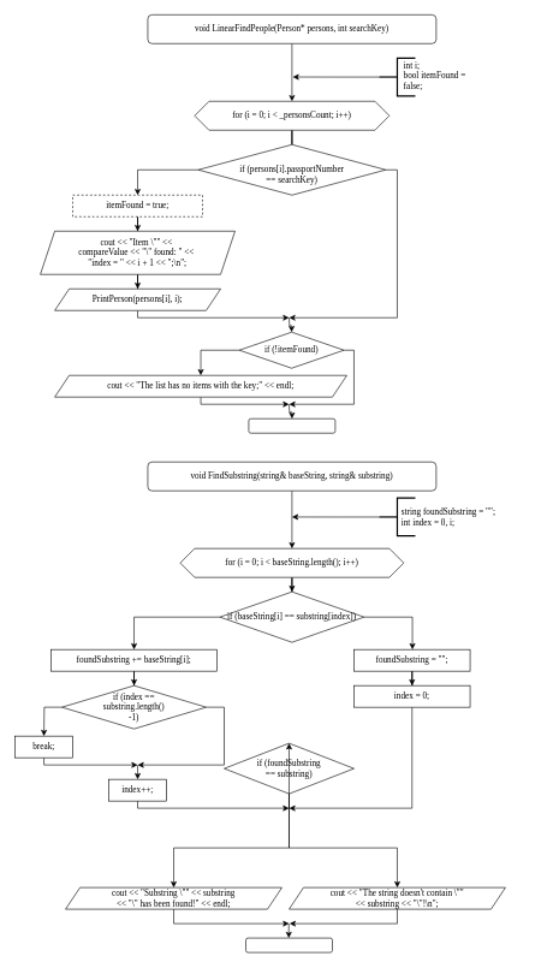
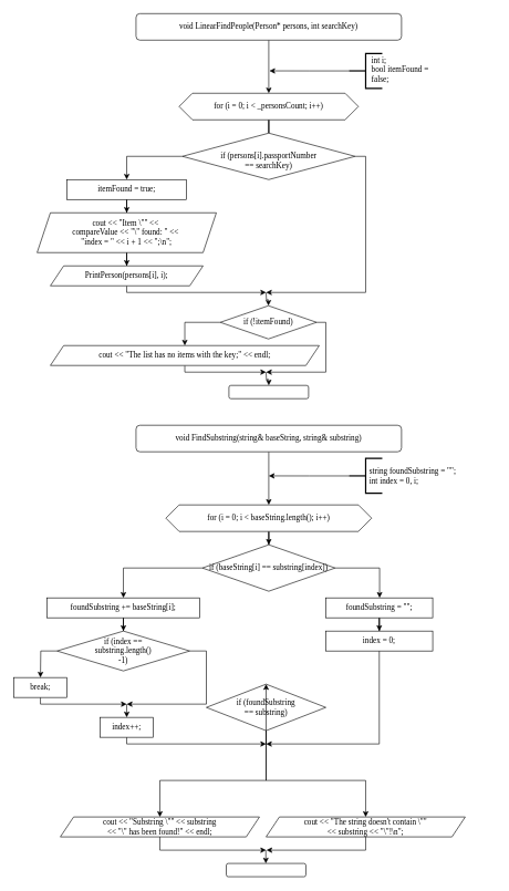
  <mxCell id="0" />
  <mxCell id="1" parent="0" />
  <mxCell id="2" style="edgeStyle=orthogonalEdgeStyle;rounded=0;orthogonalLoop=1;jettySize=auto;html=1;entryX=0.5;entryY=0;entryDx=0;entryDy=0;" edge="1" parent="1" source="3" target="8"><mxGeometry relative="1" as="geometry"><mxPoint x="404" y="140" as="targetPoint" /></mxGeometry></mxCell>
  <mxCell id="3" value="void LinearFindPeople(Person* persons, int searchKey)" style="rounded=1;whiteSpace=wrap;html=1;fontFamily=Consolas;" vertex="1" parent="1"><mxGeometry x="204" y="20" width="400" height="40" as="geometry" /></mxCell>
  <mxCell id="4" style="edgeStyle=orthogonalEdgeStyle;rounded=0;orthogonalLoop=1;jettySize=auto;html=1;" edge="1" parent="1" source="5"><mxGeometry relative="1" as="geometry"><mxPoint x="405" y="106.25" as="targetPoint" /></mxGeometry></mxCell>
  <mxCell id="5" value="" style="strokeWidth=2;html=1;shape=mxgraph.flowchart.annotation_2;align=left;labelPosition=right;pointerEvents=1;fontFamily=Consolas;" vertex="1" parent="1"><mxGeometry x="525" y="80" width="50" height="52.5" as="geometry" /></mxCell>
  <mxCell id="6" value="int i;&lt;br&gt;&lt;div&gt;&lt;span&gt;bool itemFound = false;&lt;/span&gt;&lt;/div&gt;" style="text;html=1;strokeColor=none;fillColor=none;align=left;verticalAlign=middle;whiteSpace=wrap;rounded=0;fontFamily=Consolas;" vertex="1" parent="1"><mxGeometry x="557" y="77.5" width="114.99" height="55" as="geometry" /></mxCell>
  <mxCell id="7" style="edgeStyle=orthogonalEdgeStyle;rounded=0;orthogonalLoop=1;jettySize=auto;html=1;entryX=0.5;entryY=0;entryDx=0;entryDy=0;fontFamily=Consolas;endArrow=none;" edge="1" parent="1" source="8" target="11"><mxGeometry relative="1" as="geometry" /></mxCell>
  <mxCell id="8" value="for (i = 0; i &amp;lt; _personsCount; i++)" style="shape=hexagon;perimeter=hexagonPerimeter2;whiteSpace=wrap;html=1;fixedSize=1;fontFamily=Consolas;" vertex="1" parent="1"><mxGeometry x="269" y="140" width="270" height="40" as="geometry" /></mxCell>
  <mxCell id="9" style="edgeStyle=orthogonalEdgeStyle;rounded=0;orthogonalLoop=1;jettySize=auto;html=1;entryX=0.5;entryY=0;entryDx=0;entryDy=0;fontFamily=Consolas;" edge="1" parent="1" source="11" target="13"><mxGeometry relative="1" as="geometry"><Array as="points"><mxPoint x="190" y="235" /></Array></mxGeometry></mxCell>
  <mxCell id="10" style="edgeStyle=orthogonalEdgeStyle;rounded=0;orthogonalLoop=1;jettySize=auto;html=1;fontFamily=Consolas;" edge="1" parent="1" source="11"><mxGeometry relative="1" as="geometry"><mxPoint x="400" y="440" as="targetPoint" /><Array as="points"><mxPoint x="550" y="235" /><mxPoint x="550" y="440" /></Array></mxGeometry></mxCell>
  <mxCell id="11" value="&lt;br&gt;if (persons[i].passportNumber &lt;br&gt;== searchKey)" style="rhombus;whiteSpace=wrap;html=1;fontFamily=Consolas;" vertex="1" parent="1"><mxGeometry x="274" y="200" width="260" height="70" as="geometry" /></mxCell>
  <mxCell id="12" style="edgeStyle=orthogonalEdgeStyle;rounded=0;orthogonalLoop=1;jettySize=auto;html=1;entryX=0.5;entryY=0;entryDx=0;entryDy=0;fontFamily=Consolas;" edge="1" parent="1" source="13" target="15"><mxGeometry relative="1" as="geometry" /></mxCell>
- <mxCell id="13" value="itemFound = true;" style="rounded=0;whiteSpace=wrap;html=1;fontFamily=Consolas;align=center;dashed=1;" vertex="1" parent="1"><mxGeometry x="100" y="270" width="180" height="30" as="geometry" /></mxCell>
+ <mxCell id="13" value="itemFound = true;" style="rounded=0;whiteSpace=wrap;html=1;fontFamily=Consolas;align=center;" vertex="1" parent="1"><mxGeometry x="100" y="270" width="180" height="30" as="geometry" /></mxCell>
  <mxCell id="14" style="edgeStyle=orthogonalEdgeStyle;rounded=0;orthogonalLoop=1;jettySize=auto;html=1;entryX=0.5;entryY=0;entryDx=0;entryDy=0;fontFamily=Consolas;" edge="1" parent="1" source="15" target="17"><mxGeometry relative="1" as="geometry" /></mxCell>
  <mxCell id="15" value="&lt;div&gt;cout &amp;lt;&amp;lt; &quot;Item \&quot;&quot;&amp;nbsp;&lt;span&gt;&amp;lt;&amp;lt;&amp;nbsp;&lt;/span&gt;&lt;/div&gt;&lt;div&gt;&lt;span&gt;compareValue &amp;lt;&amp;lt; &quot;\&quot; found: &quot;&amp;nbsp;&lt;/span&gt;&lt;span&gt;&amp;lt;&amp;lt;&amp;nbsp;&lt;/span&gt;&lt;/div&gt;&lt;div&gt;&lt;span&gt;&quot;index = &quot; &amp;lt;&amp;lt; i + 1 &amp;lt;&amp;lt; &quot;;\n&quot;;&lt;/span&gt;&lt;/div&gt;" style="shape=parallelogram;perimeter=parallelogramPerimeter;whiteSpace=wrap;html=1;fixedSize=1;fontFamily=Consolas;" vertex="1" parent="1"><mxGeometry x="55" y="320" width="270" height="60" as="geometry" /></mxCell>
  <mxCell id="16" style="edgeStyle=orthogonalEdgeStyle;rounded=0;orthogonalLoop=1;jettySize=auto;html=1;fontFamily=Consolas;" edge="1" parent="1" source="17"><mxGeometry relative="1" as="geometry"><mxPoint x="400" y="440" as="targetPoint" /><Array as="points"><mxPoint x="190" y="440" /></Array></mxGeometry></mxCell>
  <mxCell id="17" value="PrintPerson(persons[i], i);" style="shape=parallelogram;perimeter=parallelogramPerimeter;whiteSpace=wrap;html=1;fixedSize=1;fontFamily=Consolas;" vertex="1" parent="1"><mxGeometry x="75" y="400" width="230" height="30" as="geometry" /></mxCell>
  <mxCell id="18" value="" style="endArrow=classic;html=1;fontFamily=Consolas;entryX=0.5;entryY=0;entryDx=0;entryDy=0;edgeStyle=orthogonalEdgeStyle;arcSize=0;" edge="1" parent="1" target="21"><mxGeometry width="50" height="50" relative="1" as="geometry"><mxPoint x="400" y="440" as="sourcePoint" /><mxPoint x="400" y="460" as="targetPoint" /></mxGeometry></mxCell>
  <mxCell id="19" style="edgeStyle=orthogonalEdgeStyle;rounded=0;orthogonalLoop=1;jettySize=auto;html=1;entryX=0.5;entryY=0;entryDx=0;entryDy=0;fontFamily=Consolas;" edge="1" parent="1" source="21" target="23"><mxGeometry relative="1" as="geometry"><Array as="points"><mxPoint x="278" y="485" /></Array></mxGeometry></mxCell>
  <mxCell id="20" style="edgeStyle=orthogonalEdgeStyle;rounded=0;orthogonalLoop=1;jettySize=auto;html=1;fontFamily=Consolas;" edge="1" parent="1" source="21"><mxGeometry relative="1" as="geometry"><mxPoint x="400" y="560" as="targetPoint" /><Array as="points"><mxPoint x="490" y="485" /><mxPoint x="490" y="560" /></Array></mxGeometry></mxCell>
  <mxCell id="21" value="if (!itemFound)" style="rhombus;whiteSpace=wrap;html=1;fontFamily=Consolas;" vertex="1" parent="1"><mxGeometry x="331" y="460" width="145" height="50" as="geometry" /></mxCell>
  <mxCell id="22" style="edgeStyle=orthogonalEdgeStyle;rounded=0;orthogonalLoop=1;jettySize=auto;html=1;fontFamily=Consolas;" edge="1" parent="1" source="23"><mxGeometry relative="1" as="geometry"><mxPoint x="400" y="560" as="targetPoint" /><Array as="points"><mxPoint x="278" y="560" /></Array></mxGeometry></mxCell>
  <mxCell id="23" value="cout &amp;lt;&amp;lt; &quot;The list has no items with the key;&quot; &amp;lt;&amp;lt; endl;" style="shape=parallelogram;perimeter=parallelogramPerimeter;whiteSpace=wrap;html=1;fixedSize=1;fontFamily=Consolas;" vertex="1" parent="1"><mxGeometry x="75" y="520" width="405" height="30" as="geometry" /></mxCell>
  <mxCell id="24" value="" style="endArrow=classic;html=1;fontFamily=Consolas;edgeStyle=orthogonalEdgeStyle;entryX=0.5;entryY=0;entryDx=0;entryDy=0;arcSize=0;" edge="1" parent="1" target="25"><mxGeometry width="50" height="50" relative="1" as="geometry"><mxPoint x="400" y="560" as="sourcePoint" /><mxPoint x="400" y="580" as="targetPoint" /></mxGeometry></mxCell>
  <mxCell id="25" value="" style="rounded=1;whiteSpace=wrap;html=1;fontFamily=Consolas;" vertex="1" parent="1"><mxGeometry x="344" y="580" width="120" height="20" as="geometry" /></mxCell>
  <mxCell id="26" style="edgeStyle=orthogonalEdgeStyle;rounded=0;orthogonalLoop=1;jettySize=auto;html=1;fontFamily=Consolas;entryX=0.5;entryY=0;entryDx=0;entryDy=0;" edge="1" parent="1" source="27" target="32"><mxGeometry relative="1" as="geometry"><mxPoint x="404" y="740" as="targetPoint" /></mxGeometry></mxCell>
  <mxCell id="27" value="void FindSubstring(string&amp;amp; baseString, string&amp;amp; substring)" style="rounded=1;whiteSpace=wrap;html=1;fontFamily=Consolas;" vertex="1" parent="1"><mxGeometry x="204" y="640" width="400" height="40" as="geometry" /></mxCell>
  <mxCell id="28" style="edgeStyle=orthogonalEdgeStyle;rounded=0;orthogonalLoop=1;jettySize=auto;html=1;fontFamily=Consolas;" edge="1" parent="1" source="29"><mxGeometry relative="1" as="geometry"><mxPoint x="404" y="716.25" as="targetPoint" /></mxGeometry></mxCell>
  <mxCell id="29" value="" style="strokeWidth=2;html=1;shape=mxgraph.flowchart.annotation_2;align=left;labelPosition=right;pointerEvents=1;fontFamily=Consolas;" vertex="1" parent="1"><mxGeometry x="525" y="690" width="50" height="52.5" as="geometry" /></mxCell>
  <mxCell id="30" value="string foundSubstring = &quot;&quot;;&lt;br&gt;int index = 0, i;" style="text;html=1;strokeColor=none;fillColor=none;align=left;verticalAlign=middle;whiteSpace=wrap;rounded=0;fontFamily=Consolas;" vertex="1" parent="1"><mxGeometry x="554" y="696.25" width="190" height="40" as="geometry" /></mxCell>
  <mxCell id="31" style="edgeStyle=orthogonalEdgeStyle;rounded=0;orthogonalLoop=1;jettySize=auto;html=1;entryX=0.5;entryY=0;entryDx=0;entryDy=0;fontFamily=Consolas;" edge="1" parent="1" source="32" target="35"><mxGeometry relative="1" as="geometry" /></mxCell>
  <mxCell id="32" value="for (i = 0; i &amp;lt; baseString.length(); i++)" style="shape=hexagon;perimeter=hexagonPerimeter2;whiteSpace=wrap;html=1;fixedSize=1;fontFamily=Consolas;" vertex="1" parent="1"><mxGeometry x="249" y="760" width="310" height="40" as="geometry" /></mxCell>
  <mxCell id="33" style="edgeStyle=orthogonalEdgeStyle;rounded=0;orthogonalLoop=1;jettySize=auto;html=1;fontFamily=Consolas;entryX=0.5;entryY=0;entryDx=0;entryDy=0;" edge="1" parent="1" source="35" target="37"><mxGeometry relative="1" as="geometry"><mxPoint x="190" y="900" as="targetPoint" /><Array as="points"><mxPoint x="185" y="855" /></Array></mxGeometry></mxCell>
  <mxCell id="34" style="edgeStyle=orthogonalEdgeStyle;rounded=0;orthogonalLoop=1;jettySize=auto;html=1;fontFamily=Consolas;" edge="1" parent="1" source="35" target="47"><mxGeometry relative="1" as="geometry"><Array as="points"><mxPoint x="571" y="855" /></Array></mxGeometry></mxCell>
  <mxCell id="35" value="if (baseString[i] == substring[index])" style="rhombus;whiteSpace=wrap;html=1;fontFamily=Consolas;" vertex="1" parent="1"><mxGeometry x="304" y="820" width="200" height="70" as="geometry" /></mxCell>
  <mxCell id="36" style="edgeStyle=orthogonalEdgeStyle;rounded=0;orthogonalLoop=1;jettySize=auto;html=1;entryX=0.5;entryY=0;entryDx=0;entryDy=0;fontFamily=Consolas;" edge="1" parent="1" source="37" target="40"><mxGeometry relative="1" as="geometry" /></mxCell>
  <mxCell id="37" value="foundSubstring += baseString[i];" style="rounded=0;whiteSpace=wrap;html=1;fontFamily=Consolas;align=center;" vertex="1" parent="1"><mxGeometry x="70" y="900" width="230" height="30" as="geometry" /></mxCell>
  <mxCell id="38" style="edgeStyle=orthogonalEdgeStyle;rounded=0;orthogonalLoop=1;jettySize=auto;html=1;fontFamily=Consolas;" edge="1" parent="1" source="40"><mxGeometry relative="1" as="geometry"><mxPoint x="60" y="1020" as="targetPoint" /></mxGeometry></mxCell>
  <mxCell id="39" style="edgeStyle=orthogonalEdgeStyle;rounded=0;orthogonalLoop=1;jettySize=auto;html=1;fontFamily=Consolas;" edge="1" parent="1" source="40"><mxGeometry relative="1" as="geometry"><mxPoint x="190" y="1060" as="targetPoint" /><Array as="points"><mxPoint x="310" y="980" /><mxPoint x="310" y="1060" /></Array></mxGeometry></mxCell>
  <mxCell id="40" value="if (index ==&lt;br&gt;substring.length()&lt;br&gt;-1)" style="rhombus;whiteSpace=wrap;html=1;fontFamily=Consolas;" vertex="1" parent="1"><mxGeometry x="85" y="950" width="200" height="60" as="geometry" /></mxCell>
  <mxCell id="41" style="edgeStyle=orthogonalEdgeStyle;rounded=0;orthogonalLoop=1;jettySize=auto;html=1;fontFamily=Consolas;" edge="1" parent="1" source="42"><mxGeometry relative="1" as="geometry"><mxPoint x="190" y="1060" as="targetPoint" /><Array as="points"><mxPoint x="60" y="1060" /></Array></mxGeometry></mxCell>
  <mxCell id="42" value="break;" style="rounded=0;whiteSpace=wrap;html=1;fontFamily=Consolas;align=center;" vertex="1" parent="1"><mxGeometry x="20" y="1020" width="80" height="30" as="geometry" /></mxCell>
  <mxCell id="43" style="edgeStyle=orthogonalEdgeStyle;rounded=0;orthogonalLoop=1;jettySize=auto;html=1;fontFamily=Consolas;" edge="1" parent="1" source="44"><mxGeometry relative="1" as="geometry"><mxPoint x="400" y="1120" as="targetPoint" /><Array as="points"><mxPoint x="190" y="1120" /></Array></mxGeometry></mxCell>
  <mxCell id="44" value="index++;" style="rounded=0;whiteSpace=wrap;html=1;fontFamily=Consolas;align=center;" vertex="1" parent="1"><mxGeometry x="150" y="1080" width="80" height="30" as="geometry" /></mxCell>
  <mxCell id="45" value="" style="endArrow=classic;html=1;fontFamily=Consolas;entryX=0.5;entryY=0;entryDx=0;entryDy=0;" edge="1" parent="1" target="44"><mxGeometry width="50" height="50" relative="1" as="geometry"><mxPoint x="190" y="1060" as="sourcePoint" /><mxPoint x="230" y="990" as="targetPoint" /></mxGeometry></mxCell>
  <mxCell id="46" style="edgeStyle=orthogonalEdgeStyle;rounded=0;orthogonalLoop=1;jettySize=auto;html=1;entryX=0.5;entryY=0;entryDx=0;entryDy=0;fontFamily=Consolas;" edge="1" parent="1" source="47" target="49"><mxGeometry relative="1" as="geometry" /></mxCell>
  <mxCell id="47" value="foundSubstring = &quot;&quot;;" style="rounded=0;whiteSpace=wrap;html=1;fontFamily=Consolas;align=center;" vertex="1" parent="1"><mxGeometry x="490" y="900" width="161" height="30" as="geometry" /></mxCell>
  <mxCell id="48" style="edgeStyle=orthogonalEdgeStyle;rounded=0;orthogonalLoop=1;jettySize=auto;html=1;fontFamily=Consolas;" edge="1" parent="1" source="49"><mxGeometry relative="1" as="geometry"><mxPoint x="400" y="1120" as="targetPoint" /><Array as="points"><mxPoint x="571" y="1120" /></Array></mxGeometry></mxCell>
  <mxCell id="49" value="index = 0;" style="rounded=0;whiteSpace=wrap;html=1;fontFamily=Consolas;align=center;" vertex="1" parent="1"><mxGeometry x="490" y="950" width="161" height="30" as="geometry" /></mxCell>
  <mxCell id="50" style="edgeStyle=orthogonalEdgeStyle;rounded=0;orthogonalLoop=1;jettySize=auto;html=1;entryX=0.5;entryY=0;entryDx=0;entryDy=0;fontFamily=Consolas;" edge="1" parent="1" source="52" target="55"><mxGeometry relative="1" as="geometry"><Array as="points"><mxPoint x="240" y="1175" /></Array></mxGeometry></mxCell>
  <mxCell id="51" style="edgeStyle=orthogonalEdgeStyle;rounded=0;orthogonalLoop=1;jettySize=auto;html=1;entryX=0.5;entryY=0;entryDx=0;entryDy=0;fontFamily=Consolas;" edge="1" parent="1" source="52" target="57"><mxGeometry relative="1" as="geometry"><Array as="points"><mxPoint x="550" y="1175" /></Array></mxGeometry></mxCell>
  <mxCell id="52" value="if (foundSubstring &lt;br&gt;== substring)" style="rhombus;whiteSpace=wrap;html=1;fontFamily=Consolas;" vertex="1" parent="1"><mxGeometry x="310" y="1030" width="180" height="70" as="geometry" /></mxCell>
  <mxCell id="53" value="" style="endArrow=classic;html=1;fontFamily=Consolas;entryX=0.5;entryY=0;entryDx=0;entryDy=0;" edge="1" parent="1" target="52"><mxGeometry width="50" height="50" relative="1" as="geometry"><mxPoint x="400" y="1120" as="sourcePoint" /><mxPoint x="530" y="1060" as="targetPoint" /></mxGeometry></mxCell>
  <mxCell id="54" style="edgeStyle=orthogonalEdgeStyle;rounded=0;orthogonalLoop=1;jettySize=auto;html=1;fontFamily=Consolas;" edge="1" parent="1" source="55"><mxGeometry relative="1" as="geometry"><mxPoint x="400" y="1280" as="targetPoint" /><Array as="points"><mxPoint x="240" y="1280" /></Array></mxGeometry></mxCell>
  <mxCell id="55" value="cout &amp;lt;&amp;lt; &quot;Substring \&quot;&quot; &amp;lt;&amp;lt; substring &lt;br&gt;&amp;lt;&amp;lt; &quot;\&quot; has been found!&quot; &amp;lt;&amp;lt; endl;" style="shape=parallelogram;perimeter=parallelogramPerimeter;whiteSpace=wrap;html=1;fixedSize=1;fontFamily=Consolas;" vertex="1" parent="1"><mxGeometry x="90" y="1230" width="300" height="30" as="geometry" /></mxCell>
  <mxCell id="56" style="edgeStyle=orthogonalEdgeStyle;rounded=0;orthogonalLoop=1;jettySize=auto;html=1;fontFamily=Consolas;" edge="1" parent="1" source="57"><mxGeometry relative="1" as="geometry"><mxPoint x="400" y="1280" as="targetPoint" /></mxGeometry></mxCell>
  <mxCell id="57" value="cout &amp;lt;&amp;lt; &quot;The string doesn't contain \&quot;&quot; &lt;br&gt;&amp;lt;&amp;lt; substring &amp;lt;&amp;lt; &quot;\&quot;!\n&quot;;" style="shape=parallelogram;perimeter=parallelogramPerimeter;whiteSpace=wrap;html=1;fixedSize=1;fontFamily=Consolas;" vertex="1" parent="1"><mxGeometry x="400" y="1230" width="300" height="30" as="geometry" /></mxCell>
  <mxCell id="58" value="" style="endArrow=classic;html=1;fontFamily=Consolas;entryX=0.5;entryY=0;entryDx=0;entryDy=0;" edge="1" parent="1"><mxGeometry width="50" height="50" relative="1" as="geometry"><mxPoint x="399.6" y="1280" as="sourcePoint" /><mxPoint x="399.6" y="1300" as="targetPoint" /></mxGeometry></mxCell>
  <mxCell id="59" value="" style="rounded=1;whiteSpace=wrap;html=1;fontFamily=Consolas;" vertex="1" parent="1"><mxGeometry x="340" y="1300" width="120" height="20" as="geometry" /></mxCell>
